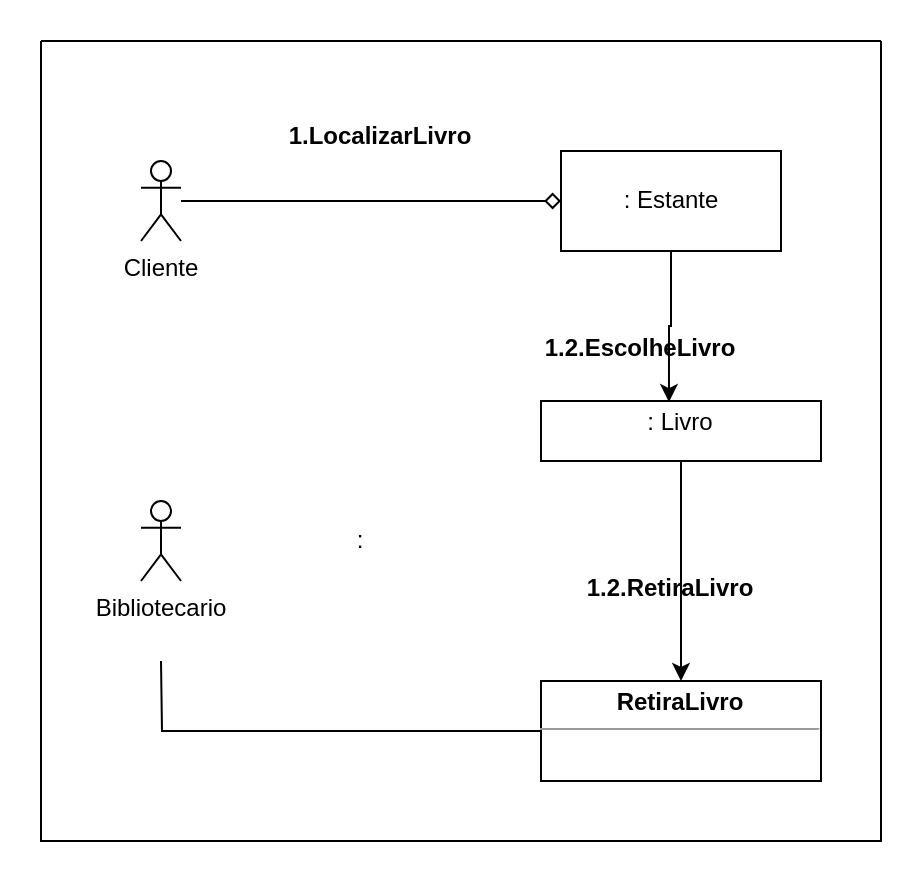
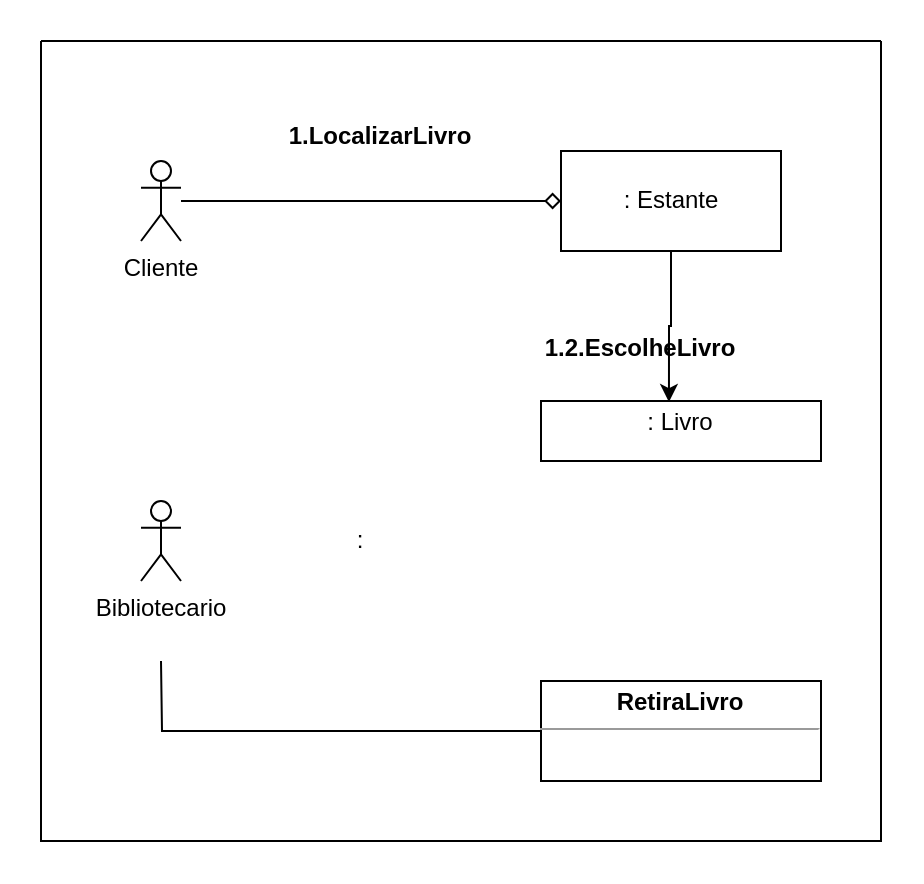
  <mxCell id="0" />
  <mxCell id="1" parent="0" />
  <mxCell id="2" value="&lt;font style=&quot;vertical-align: inherit&quot;&gt;&lt;font style=&quot;vertical-align: inherit&quot;&gt;:&lt;/font&gt;&lt;/font&gt;" style="text;html=1;strokeColor=none;fillColor=none;align=center;verticalAlign=middle;whiteSpace=wrap;rounded=0;" vertex="1" parent="1"><mxGeometry x="160" y="260" width="40" height="20" as="geometry" /></mxCell>
  <mxCell id="3" style="edgeStyle=orthogonalEdgeStyle;rounded=0;orthogonalLoop=1;jettySize=auto;html=1;entryX=0.457;entryY=0.017;entryDx=0;entryDy=0;entryPerimeter=0;" edge="1" parent="1" source="4" target="6"><mxGeometry relative="1" as="geometry" /></mxCell>
  <mxCell id="4" value="&lt;font style=&quot;vertical-align: inherit&quot;&gt;&lt;font style=&quot;vertical-align: inherit&quot;&gt;&lt;font style=&quot;vertical-align: inherit&quot;&gt;&lt;font style=&quot;vertical-align: inherit&quot;&gt;: Estante&lt;/font&gt;&lt;/font&gt;&lt;/font&gt;&lt;/font&gt;" style="html=1;" vertex="1" parent="1"><mxGeometry x="280" y="75" width="110" height="50" as="geometry" /></mxCell>
- <mxCell id="5" style="edgeStyle=orthogonalEdgeStyle;rounded=0;orthogonalLoop=1;jettySize=auto;html=1;" edge="1" parent="1" source="6" target="8"><mxGeometry relative="1" as="geometry" /></mxCell>
  <mxCell id="6" value="&lt;p style=&quot;margin: 0px ; margin-top: 4px ; text-align: center&quot;&gt;&lt;font style=&quot;vertical-align: inherit&quot;&gt;&lt;font style=&quot;vertical-align: inherit&quot;&gt;&lt;font style=&quot;vertical-align: inherit&quot;&gt;&lt;font style=&quot;vertical-align: inherit&quot;&gt;: Livro&lt;/font&gt;&lt;/font&gt;&lt;/font&gt;&lt;/font&gt;&lt;/p&gt;" style="verticalAlign=top;align=left;overflow=fill;fontSize=12;fontFamily=Helvetica;html=1;" vertex="1" parent="1"><mxGeometry x="270" y="200" width="140" height="30" as="geometry" /></mxCell>
  <mxCell id="7" style="edgeStyle=orthogonalEdgeStyle;rounded=0;orthogonalLoop=1;jettySize=auto;html=1;startArrow=none;startFill=0;endArrow=none;endFill=0;" edge="1" parent="1" source="8"><mxGeometry relative="1" as="geometry"><mxPoint x="80" y="330" as="targetPoint" /></mxGeometry></mxCell>
  <mxCell id="8" value="&lt;p style=&quot;margin: 0px ; margin-top: 4px ; text-align: center&quot;&gt;&lt;b&gt;&lt;font style=&quot;vertical-align: inherit&quot;&gt;&lt;font style=&quot;vertical-align: inherit&quot;&gt;&lt;font style=&quot;vertical-align: inherit&quot;&gt;&lt;font style=&quot;vertical-align: inherit&quot;&gt;&lt;font style=&quot;vertical-align: inherit&quot;&gt;&lt;font style=&quot;vertical-align: inherit&quot;&gt;RetiraLivro&lt;/font&gt;&lt;/font&gt;&lt;/font&gt;&lt;/font&gt;&lt;/font&gt;&lt;/font&gt;&lt;/b&gt;&lt;/p&gt;&lt;hr size=&quot;1&quot;&gt;&lt;div style=&quot;height: 2px&quot;&gt;&lt;/div&gt;" style="verticalAlign=top;align=left;overflow=fill;fontSize=12;fontFamily=Helvetica;html=1;" vertex="1" parent="1"><mxGeometry x="270" y="340" width="140" height="50" as="geometry" /></mxCell>
  <mxCell id="9" value="&lt;font style=&quot;vertical-align: inherit&quot;&gt;&lt;font style=&quot;vertical-align: inherit&quot;&gt;Bibliotecario&lt;/font&gt;&lt;/font&gt;" style="shape=umlActor;verticalLabelPosition=bottom;verticalAlign=top;html=1;" vertex="1" parent="1"><mxGeometry x="70" y="250" width="20" height="40" as="geometry" /></mxCell>
  <mxCell id="10" style="edgeStyle=orthogonalEdgeStyle;rounded=0;orthogonalLoop=1;jettySize=auto;html=1;endArrow=diamond;endFill=0;" edge="1" parent="1" source="11" target="4"><mxGeometry relative="1" as="geometry" /></mxCell>
  <mxCell id="11" value="&lt;font style=&quot;vertical-align: inherit&quot;&gt;&lt;font style=&quot;vertical-align: inherit&quot;&gt;&lt;font style=&quot;vertical-align: inherit&quot;&gt;&lt;font style=&quot;vertical-align: inherit&quot;&gt;Cliente&lt;/font&gt;&lt;/font&gt;&lt;/font&gt;&lt;/font&gt;" style="shape=umlActor;verticalLabelPosition=bottom;verticalAlign=top;html=1;" vertex="1" parent="1"><mxGeometry x="70" y="80" width="20" height="40" as="geometry" /></mxCell>
  <mxCell id="12" value="1.LocalizarLivro" style="text;align=center;fontStyle=1;verticalAlign=middle;spacingLeft=3;spacingRight=3;strokeColor=none;rotatable=0;points=[[0,0.5],[1,0.5]];portConstraint=eastwest;" vertex="1" parent="1"><mxGeometry x="150" y="54" width="80" height="26" as="geometry" /></mxCell>
  <mxCell id="13" value="1.2.EscolheLivro" style="text;align=center;fontStyle=1;verticalAlign=middle;spacingLeft=3;spacingRight=3;strokeColor=none;rotatable=0;points=[[0,0.5],[1,0.5]];portConstraint=eastwest;" vertex="1" parent="1"><mxGeometry x="280" y="160" width="80" height="26" as="geometry" /></mxCell>
- <mxCell id="14" value="1.2.RetiraLivro" style="text;align=center;fontStyle=1;verticalAlign=middle;spacingLeft=3;spacingRight=3;strokeColor=none;rotatable=0;points=[[0,0.5],[1,0.5]];portConstraint=eastwest;" vertex="1" parent="1"><mxGeometry x="295" y="280" width="80" height="26" as="geometry" /></mxCell>
  <mxCell id="15" value="" style="swimlane;startSize=0;" vertex="1" parent="1"><mxGeometry y="20" width="420" height="400" as="geometry" x="20" /></mxCell>
